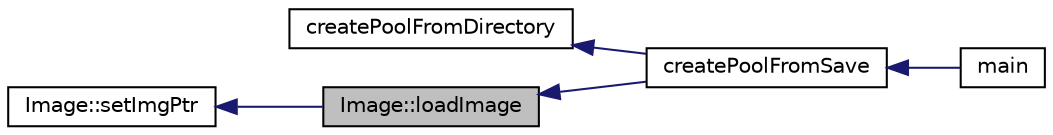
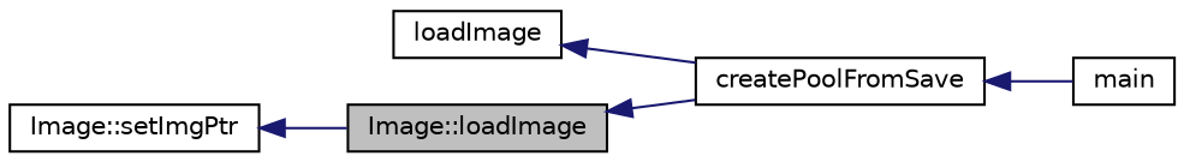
  digraph {
    rankdir=LR
    node [color=black fillcolor=white fontname=Helvetica fontsize=10 shape=record style=filled]
    edge [color=midnightblue dir=back fontname=Helvetica fontsize=10 labelfontname=Helvetica labelfontsize=10 style=solid]
    n1 [fillcolor=grey75 fontcolor=black height=0.2 label="Image::loadImage" width=0.4]
    n2 [height=0.2 label=createPoolFromSave width=0.4]
    n3 [height=0.2 label=main width=0.4]
    n4 [height=0.2 label="Image::setImgPtr" width=0.4]
-   n5 [height=0.2 label=createPoolFromDirectory width=0.4]
+   n5 [height=0.2 label=loadImage width=0.4]
    n1 -> n2
    n2 -> n3
    n4 -> n1
    n5 -> n2
  }
